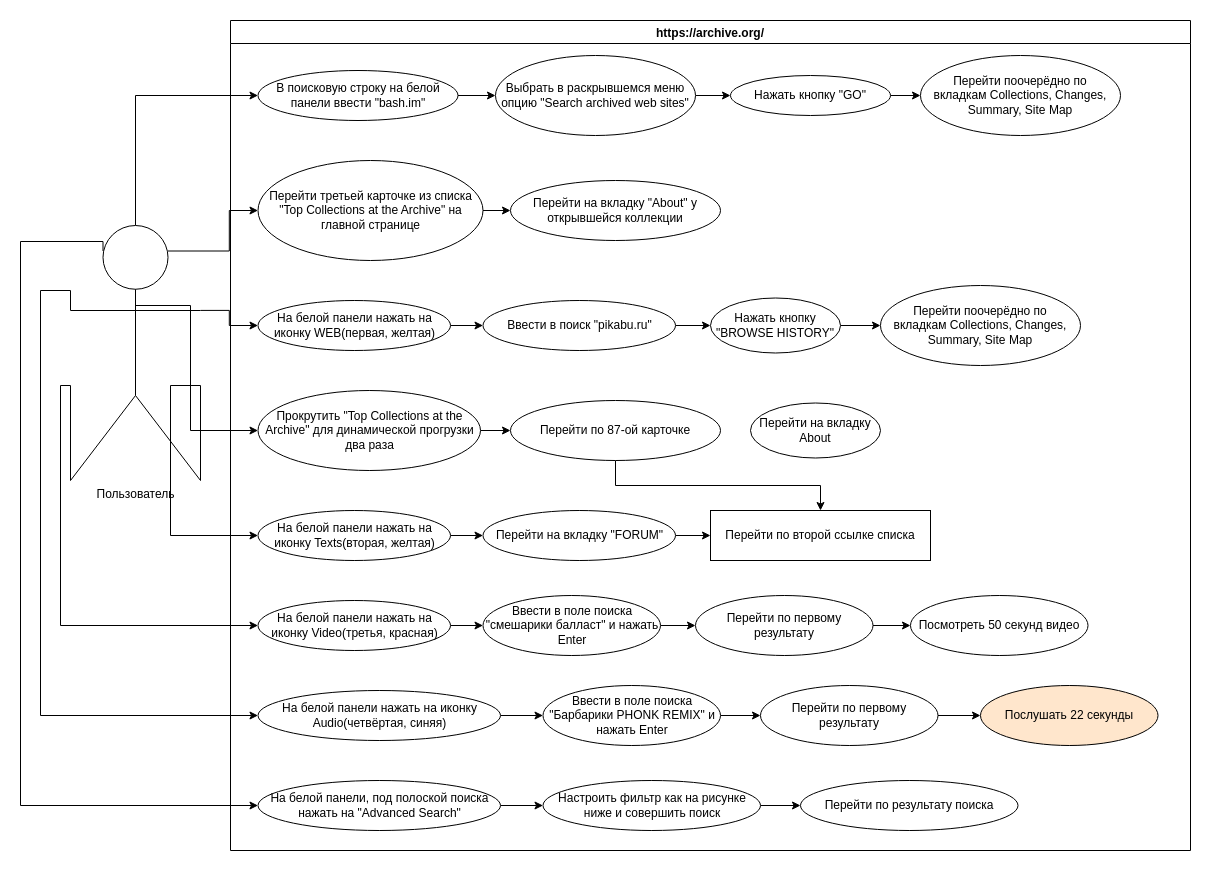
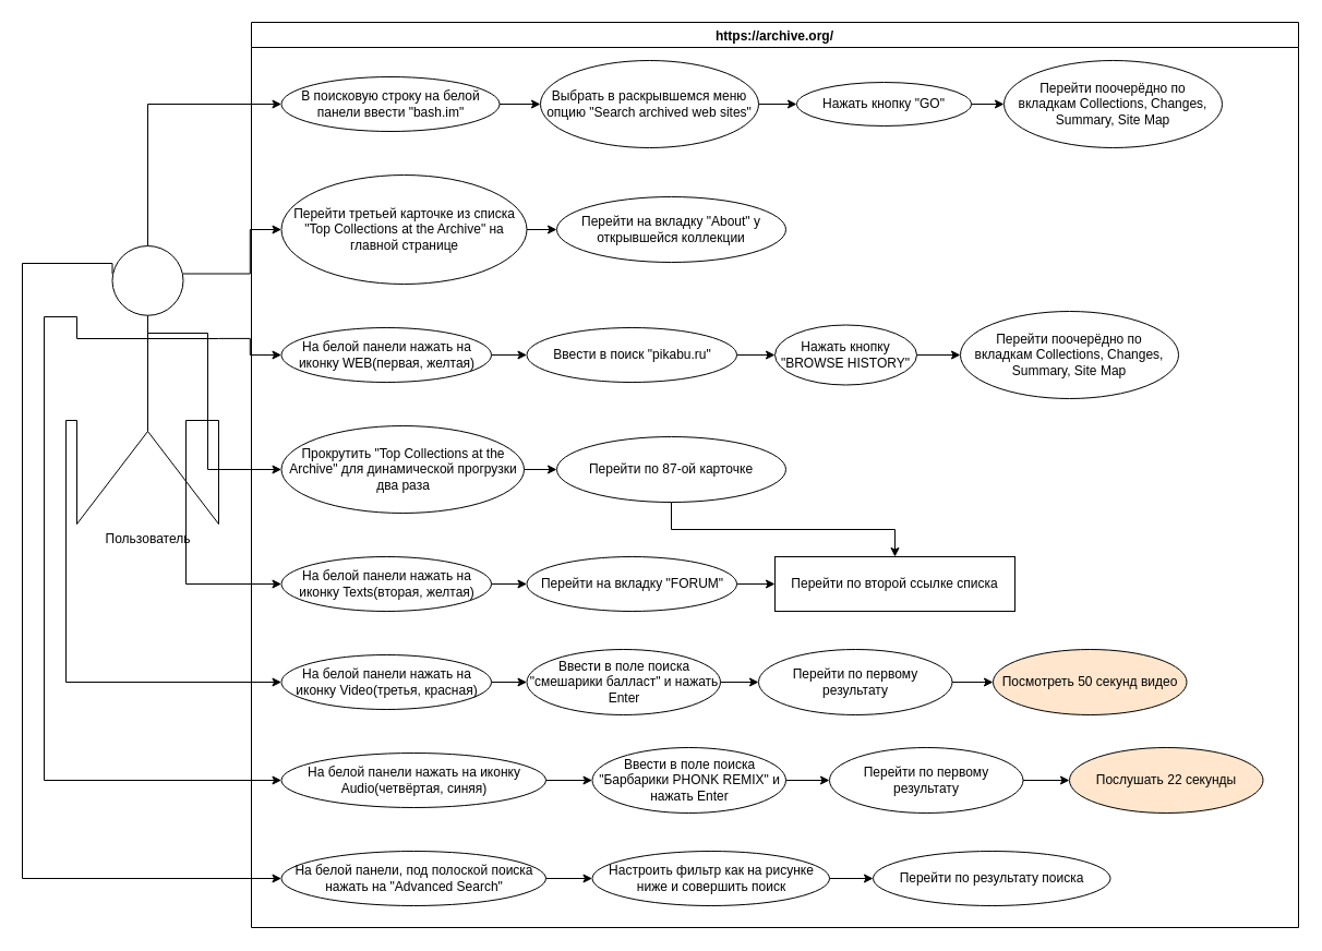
  <mxCell id="0" />
  <mxCell id="1" parent="0" />
  <mxCell id="2" value=" https://archive.org/ " style="swimlane;" parent="1" vertex="1"><mxGeometry x="230" y="20" width="960" height="830" as="geometry"><mxRectangle x="350" y="210" width="150" height="23" as="alternateBounds" /></mxGeometry></mxCell>
  <mxCell id="3" style="edgeStyle=orthogonalEdgeStyle;rounded=0;orthogonalLoop=1;jettySize=auto;html=1;entryX=0;entryY=0.5;entryDx=0;entryDy=0;endArrow=none;endFill=0;" parent="2" edge="1"><mxGeometry relative="1" as="geometry"><mxPoint x="180" y="95" as="sourcePoint" /></mxGeometry></mxCell>
  <mxCell id="4" style="edgeStyle=orthogonalEdgeStyle;rounded=0;orthogonalLoop=1;jettySize=auto;html=1;entryX=0;entryY=0.5;entryDx=0;entryDy=0;endArrow=none;endFill=0;" parent="2" edge="1"><mxGeometry relative="1" as="geometry"><mxPoint x="100" y="120" as="sourcePoint" /></mxGeometry></mxCell>
  <mxCell id="5" style="edgeStyle=orthogonalEdgeStyle;rounded=0;orthogonalLoop=1;jettySize=auto;html=1;entryX=0;entryY=0.5;entryDx=0;entryDy=0;endArrow=none;endFill=0;" parent="2" edge="1"><mxGeometry relative="1" as="geometry"><mxPoint x="374" y="95" as="sourcePoint" /></mxGeometry></mxCell>
  <mxCell id="6" style="edgeStyle=orthogonalEdgeStyle;rounded=0;orthogonalLoop=1;jettySize=auto;html=1;entryX=0;entryY=0.5;entryDx=0;entryDy=0;endArrow=none;endFill=0;" parent="2" edge="1"><mxGeometry relative="1" as="geometry"><mxPoint x="400" y="175" as="targetPoint" /></mxGeometry></mxCell>
  <mxCell id="7" style="edgeStyle=orthogonalEdgeStyle;rounded=0;orthogonalLoop=1;jettySize=auto;html=1;entryX=0;entryY=0.5;entryDx=0;entryDy=0;endArrow=none;endFill=0;" parent="2" edge="1"><mxGeometry relative="1" as="geometry"><mxPoint x="190" y="255" as="sourcePoint" /></mxGeometry></mxCell>
  <mxCell id="8" style="edgeStyle=orthogonalEdgeStyle;rounded=0;orthogonalLoop=1;jettySize=auto;html=1;entryX=0;entryY=0.5;entryDx=0;entryDy=0;endArrow=none;endFill=0;" parent="2" edge="1"><mxGeometry relative="1" as="geometry"><mxPoint x="390" y="255" as="sourcePoint" /></mxGeometry></mxCell>
  <mxCell id="9" style="edgeStyle=orthogonalEdgeStyle;rounded=0;orthogonalLoop=1;jettySize=auto;html=1;entryX=0;entryY=0.5;entryDx=0;entryDy=0;endArrow=none;endFill=0;" parent="2" edge="1"><mxGeometry relative="1" as="geometry"><mxPoint x="630" y="255" as="sourcePoint" /></mxGeometry></mxCell>
  <mxCell id="10" style="edgeStyle=orthogonalEdgeStyle;rounded=0;orthogonalLoop=1;jettySize=auto;html=1;entryX=0;entryY=0.5;entryDx=0;entryDy=0;endArrow=none;endFill=0;" parent="2" edge="1"><mxGeometry relative="1" as="geometry"><mxPoint x="185" y="395" as="sourcePoint" /></mxGeometry></mxCell>
  <mxCell id="11" style="edgeStyle=orthogonalEdgeStyle;rounded=0;orthogonalLoop=1;jettySize=auto;html=1;entryX=0;entryY=0.5;entryDx=0;entryDy=0;endArrow=none;endFill=0;" parent="2" edge="1"><mxGeometry relative="1" as="geometry"><mxPoint x="403" y="395" as="sourcePoint" /></mxGeometry></mxCell>
  <mxCell id="12" style="edgeStyle=orthogonalEdgeStyle;rounded=0;orthogonalLoop=1;jettySize=auto;html=1;entryX=0;entryY=0.5;entryDx=0;entryDy=0;endArrow=none;endFill=0;" parent="2" edge="1"><mxGeometry relative="1" as="geometry"><mxPoint x="590" y="395" as="sourcePoint" /></mxGeometry></mxCell>
  <mxCell id="13" style="edgeStyle=orthogonalEdgeStyle;rounded=0;orthogonalLoop=1;jettySize=auto;html=1;exitX=1;exitY=0.5;exitDx=0;exitDy=0;entryX=0;entryY=0.5;entryDx=0;entryDy=0;" parent="2" source="14" target="24" edge="1"><mxGeometry relative="1" as="geometry" /></mxCell>
  <mxCell id="14" value="Перейти третьей карточке из списка &quot;Top Collections at the Archive&quot; на главной странице" style="ellipse;whiteSpace=wrap;html=1;" parent="2" vertex="1"><mxGeometry x="27.5" y="140" width="225" height="100" as="geometry" /></mxCell>
  <mxCell id="15" style="edgeStyle=orthogonalEdgeStyle;rounded=0;orthogonalLoop=1;jettySize=auto;html=1;exitX=1;exitY=0.5;exitDx=0;exitDy=0;entryX=0;entryY=0.5;entryDx=0;entryDy=0;" parent="2" source="16" target="26" edge="1"><mxGeometry relative="1" as="geometry" /></mxCell>
  <mxCell id="16" value="На белой панели нажать на иконку WEB(первая, желтая)" style="ellipse;whiteSpace=wrap;html=1;" parent="2" vertex="1"><mxGeometry x="27.5" y="280" width="192.5" height="50" as="geometry" /></mxCell>
  <mxCell id="17" style="edgeStyle=orthogonalEdgeStyle;rounded=0;orthogonalLoop=1;jettySize=auto;html=1;exitX=1;exitY=0.5;exitDx=0;exitDy=0;entryX=0;entryY=0.5;entryDx=0;entryDy=0;" parent="2" source="18" target="20" edge="1"><mxGeometry relative="1" as="geometry" /></mxCell>
  <mxCell id="18" value="В поисковую строку на белой панели ввести &quot;bash.im&quot;" style="ellipse;whiteSpace=wrap;html=1;" parent="2" vertex="1"><mxGeometry x="27.5" y="50" width="200" height="50" as="geometry" /></mxCell>
  <mxCell id="19" style="edgeStyle=orthogonalEdgeStyle;rounded=0;orthogonalLoop=1;jettySize=auto;html=1;exitX=1;exitY=0.5;exitDx=0;exitDy=0;entryX=0;entryY=0.5;entryDx=0;entryDy=0;" parent="2" source="20" target="22" edge="1"><mxGeometry relative="1" as="geometry" /></mxCell>
  <mxCell id="20" value="Выбрать в раскрывшемся меню опцию &quot;Search archived web sites&quot;" style="ellipse;whiteSpace=wrap;html=1;" parent="2" vertex="1"><mxGeometry x="265" y="35" width="200" height="80" as="geometry" /></mxCell>
  <mxCell id="21" style="edgeStyle=orthogonalEdgeStyle;rounded=0;orthogonalLoop=1;jettySize=auto;html=1;exitX=1;exitY=0.5;exitDx=0;exitDy=0;entryX=0;entryY=0.5;entryDx=0;entryDy=0;" parent="2" source="22" target="23" edge="1"><mxGeometry relative="1" as="geometry" /></mxCell>
  <mxCell id="22" value="Нажать кнопку &quot;GO&quot;" style="ellipse;whiteSpace=wrap;html=1;" parent="2" vertex="1"><mxGeometry x="500" y="55" width="160" height="40" as="geometry" /></mxCell>
  <mxCell id="23" value="Перейти поочерёдно по вкладкам&amp;nbsp;Collections, Changes, Summary, Site Map" style="ellipse;whiteSpace=wrap;html=1;" parent="2" vertex="1"><mxGeometry x="690" y="35" width="200" height="80" as="geometry" /></mxCell>
  <mxCell id="24" value="Перейти на вкладку &quot;About&quot; у открывшейся коллекции" style="ellipse;whiteSpace=wrap;html=1;" parent="2" vertex="1"><mxGeometry x="280" y="160" width="210" height="60" as="geometry" /></mxCell>
  <mxCell id="25" style="edgeStyle=orthogonalEdgeStyle;rounded=0;orthogonalLoop=1;jettySize=auto;html=1;exitX=1;exitY=0.5;exitDx=0;exitDy=0;entryX=0;entryY=0.5;entryDx=0;entryDy=0;" parent="2" source="26" target="28" edge="1"><mxGeometry relative="1" as="geometry" /></mxCell>
  <mxCell id="26" value="Ввести в поиск &quot;pikabu.ru&quot;" style="ellipse;whiteSpace=wrap;html=1;" parent="2" vertex="1"><mxGeometry x="252.5" y="280" width="192.5" height="50" as="geometry" /></mxCell>
  <mxCell id="27" style="edgeStyle=orthogonalEdgeStyle;rounded=0;orthogonalLoop=1;jettySize=auto;html=1;exitX=1;exitY=0.5;exitDx=0;exitDy=0;entryX=0;entryY=0.5;entryDx=0;entryDy=0;" edge="1" parent="2" source="28" target="33"><mxGeometry relative="1" as="geometry" /></mxCell>
  <mxCell id="28" value="Нажать кнопку &quot;BROWSE HISTORY&quot;" style="ellipse;whiteSpace=wrap;html=1;" parent="2" vertex="1"><mxGeometry x="480" y="277.5" width="130" height="55" as="geometry" /></mxCell>
  <mxCell id="29" style="edgeStyle=orthogonalEdgeStyle;rounded=0;orthogonalLoop=1;jettySize=auto;html=1;exitX=1;exitY=0.5;exitDx=0;exitDy=0;entryX=0;entryY=0.5;entryDx=0;entryDy=0;" parent="2" source="30" target="32" edge="1"><mxGeometry relative="1" as="geometry" /></mxCell>
  <mxCell id="30" value="Прокрутить &quot;Top Collections at the Archive&quot; для динамической прогрузки два раза" style="ellipse;whiteSpace=wrap;html=1;" parent="2" vertex="1"><mxGeometry x="27.5" y="370" width="222.5" height="80" as="geometry" /></mxCell>
  <mxCell id="31" style="edgeStyle=orthogonalEdgeStyle;rounded=0;orthogonalLoop=1;jettySize=auto;html=1;" edge="1" parent="2" source="32" target="39"><mxGeometry relative="1" as="geometry" /></mxCell>
  <mxCell id="32" value="Перейти по 87-ой карточке" style="ellipse;whiteSpace=wrap;html=1;" parent="2" vertex="1"><mxGeometry x="280" y="380" width="210" height="60" as="geometry" /></mxCell>
  <mxCell id="33" value="Перейти поочерёдно по вкладкам&amp;nbsp;Collections, Changes, Summary, Site Map" style="ellipse;whiteSpace=wrap;html=1;" vertex="1" parent="2"><mxGeometry x="650" y="265" width="200" height="80" as="geometry" /></mxCell>
- <mxCell id="34" value="Перейти на вкладку About" style="ellipse;whiteSpace=wrap;html=1;" vertex="1" parent="2"><mxGeometry x="520" y="382.5" width="130" height="55" as="geometry" /></mxCell>
  <mxCell id="35" style="edgeStyle=orthogonalEdgeStyle;rounded=0;orthogonalLoop=1;jettySize=auto;html=1;exitX=1;exitY=0.5;exitDx=0;exitDy=0;entryX=0;entryY=0.5;entryDx=0;entryDy=0;" edge="1" parent="2" source="36" target="38"><mxGeometry relative="1" as="geometry" /></mxCell>
  <mxCell id="36" value="На белой панели нажать на иконку Texts(вторая, желтая)" style="ellipse;whiteSpace=wrap;html=1;" vertex="1" parent="2"><mxGeometry x="27.5" y="490" width="192.5" height="50" as="geometry" /></mxCell>
  <mxCell id="37" style="edgeStyle=orthogonalEdgeStyle;rounded=0;orthogonalLoop=1;jettySize=auto;html=1;exitX=1;exitY=0.5;exitDx=0;exitDy=0;entryX=0;entryY=0.5;entryDx=0;entryDy=0;" edge="1" parent="2" source="38" target="39"><mxGeometry relative="1" as="geometry" /></mxCell>
  <mxCell id="38" value="Перейти на вкладку &quot;FORUM&quot;" style="ellipse;whiteSpace=wrap;html=1;" vertex="1" parent="2"><mxGeometry x="252.5" y="490" width="192.5" height="50" as="geometry" /></mxCell>
  <mxCell id="39" value="Перейти по второй ссылке списка" style="whiteSpace=wrap;html=1;rounded=0;" vertex="1" parent="2"><mxGeometry x="480" y="490" width="220" height="50" as="geometry" /></mxCell>
  <mxCell id="40" style="edgeStyle=orthogonalEdgeStyle;rounded=0;orthogonalLoop=1;jettySize=auto;html=1;exitX=1;exitY=0.5;exitDx=0;exitDy=0;entryX=0;entryY=0.5;entryDx=0;entryDy=0;" edge="1" parent="2" source="41" target="43"><mxGeometry relative="1" as="geometry" /></mxCell>
  <mxCell id="41" value="На белой панели нажать на иконку Video(третья, красная)" style="ellipse;whiteSpace=wrap;html=1;" vertex="1" parent="2"><mxGeometry x="27.5" y="580" width="192.5" height="50" as="geometry" /></mxCell>
  <mxCell id="42" style="edgeStyle=orthogonalEdgeStyle;rounded=0;orthogonalLoop=1;jettySize=auto;html=1;entryX=0;entryY=0.5;entryDx=0;entryDy=0;" edge="1" parent="2" source="43" target="45"><mxGeometry relative="1" as="geometry" /></mxCell>
  <mxCell id="43" value="Ввести в поле поиска &quot;смешарики балласт&quot; и нажать Enter" style="ellipse;whiteSpace=wrap;html=1;" vertex="1" parent="2"><mxGeometry x="252.5" y="575" width="177.5" height="60" as="geometry" /></mxCell>
  <mxCell id="44" style="edgeStyle=orthogonalEdgeStyle;rounded=0;orthogonalLoop=1;jettySize=auto;html=1;entryX=0;entryY=0.5;entryDx=0;entryDy=0;" edge="1" parent="2" source="45" target="46"><mxGeometry relative="1" as="geometry" /></mxCell>
  <mxCell id="45" value="Перейти по первому результату" style="ellipse;whiteSpace=wrap;html=1;" vertex="1" parent="2"><mxGeometry x="465" y="575" width="177.5" height="60" as="geometry" /></mxCell>
- <mxCell id="46" value="Посмотреть 50 секунд видео" style="ellipse;whiteSpace=wrap;html=1;" vertex="1" parent="2"><mxGeometry x="680" y="575" width="177.5" height="60" as="geometry" /></mxCell>
+ <mxCell id="46" value="Посмотреть 50 секунд видео" style="ellipse;whiteSpace=wrap;html=1;fillColor=#ffe6cc;" vertex="1" parent="2"><mxGeometry x="680" y="575" width="177.5" height="60" as="geometry" /></mxCell>
  <mxCell id="47" style="edgeStyle=orthogonalEdgeStyle;rounded=0;orthogonalLoop=1;jettySize=auto;html=1;exitX=1;exitY=0.5;exitDx=0;exitDy=0;entryX=0;entryY=0.5;entryDx=0;entryDy=0;" edge="1" parent="2" source="48" target="50"><mxGeometry relative="1" as="geometry" /></mxCell>
  <mxCell id="48" value="На белой панели нажать на иконку Audio(четвёртая, синяя)" style="ellipse;whiteSpace=wrap;html=1;" vertex="1" parent="2"><mxGeometry x="27.5" y="670" width="242.5" height="50" as="geometry" /></mxCell>
  <mxCell id="49" style="edgeStyle=orthogonalEdgeStyle;rounded=0;orthogonalLoop=1;jettySize=auto;html=1;exitX=1;exitY=0.5;exitDx=0;exitDy=0;" edge="1" parent="2" source="50" target="52"><mxGeometry relative="1" as="geometry" /></mxCell>
  <mxCell id="50" value="Ввести в поле поиска &quot;Барбарики PHONK REMIX&quot; и нажать Enter" style="ellipse;whiteSpace=wrap;html=1;" vertex="1" parent="2"><mxGeometry x="312.5" y="665" width="177.5" height="60" as="geometry" /></mxCell>
  <mxCell id="51" style="edgeStyle=orthogonalEdgeStyle;rounded=0;orthogonalLoop=1;jettySize=auto;html=1;exitX=1;exitY=0.5;exitDx=0;exitDy=0;entryX=0;entryY=0.5;entryDx=0;entryDy=0;" edge="1" parent="2" source="52" target="53"><mxGeometry relative="1" as="geometry" /></mxCell>
  <mxCell id="52" value="Перейти по первому результату" style="ellipse;whiteSpace=wrap;html=1;" vertex="1" parent="2"><mxGeometry x="530" y="665" width="177.5" height="60" as="geometry" /></mxCell>
  <mxCell id="53" value="Послушать 22 секунды" style="ellipse;whiteSpace=wrap;html=1;fillColor=#ffe6cc;" vertex="1" parent="2"><mxGeometry x="750" y="665" width="177.5" height="60" as="geometry" /></mxCell>
  <mxCell id="54" style="edgeStyle=orthogonalEdgeStyle;rounded=0;orthogonalLoop=1;jettySize=auto;html=1;exitX=1;exitY=0.5;exitDx=0;exitDy=0;entryX=0;entryY=0.5;entryDx=0;entryDy=0;" edge="1" parent="2" source="55" target="57"><mxGeometry relative="1" as="geometry" /></mxCell>
  <mxCell id="55" value="На белой панели, под полоской поиска нажать на &quot;Advanced Search&quot;" style="ellipse;whiteSpace=wrap;html=1;" vertex="1" parent="2"><mxGeometry x="27.5" y="760" width="242.5" height="50" as="geometry" /></mxCell>
  <mxCell id="56" style="edgeStyle=orthogonalEdgeStyle;rounded=0;orthogonalLoop=1;jettySize=auto;html=1;exitX=1;exitY=0.5;exitDx=0;exitDy=0;entryX=0;entryY=0.5;entryDx=0;entryDy=0;" edge="1" parent="2" source="57" target="58"><mxGeometry relative="1" as="geometry" /></mxCell>
  <mxCell id="57" value="Настроить фильтр как на рисунке ниже и совершить поиск" style="ellipse;whiteSpace=wrap;html=1;" vertex="1" parent="2"><mxGeometry x="312.5" y="760" width="217.5" height="50" as="geometry" /></mxCell>
  <mxCell id="58" value="Перейти по результату поиска" style="ellipse;whiteSpace=wrap;html=1;" vertex="1" parent="2"><mxGeometry x="570" y="760" width="217.5" height="50" as="geometry" /></mxCell>
  <mxCell id="59" style="edgeStyle=orthogonalEdgeStyle;rounded=0;orthogonalLoop=1;jettySize=auto;html=1;exitX=0.5;exitY=0;exitDx=0;exitDy=0;exitPerimeter=0;entryX=0;entryY=0.5;entryDx=0;entryDy=0;" parent="1" source="67" target="18" edge="1"><mxGeometry relative="1" as="geometry" /></mxCell>
  <mxCell id="60" style="edgeStyle=orthogonalEdgeStyle;rounded=0;orthogonalLoop=1;jettySize=auto;html=1;exitX=0.75;exitY=0.1;exitDx=0;exitDy=0;exitPerimeter=0;entryX=0;entryY=0.5;entryDx=0;entryDy=0;" parent="1" source="67" target="14" edge="1"><mxGeometry relative="1" as="geometry" /></mxCell>
  <mxCell id="61" style="edgeStyle=orthogonalEdgeStyle;rounded=0;orthogonalLoop=1;jettySize=auto;html=1;exitX=1;exitY=0.333;exitDx=0;exitDy=0;exitPerimeter=0;entryX=0;entryY=0.5;entryDx=0;entryDy=0;" parent="1" source="67" target="16" edge="1"><mxGeometry relative="1" as="geometry" /></mxCell>
  <mxCell id="62" style="edgeStyle=orthogonalEdgeStyle;rounded=0;orthogonalLoop=1;jettySize=auto;html=1;exitX=0.5;exitY=0.5;exitDx=0;exitDy=0;exitPerimeter=0;entryX=0;entryY=0.5;entryDx=0;entryDy=0;" parent="1" source="67" target="30" edge="1"><mxGeometry relative="1" as="geometry"><Array as="points"><mxPoint x="190" y="305" /><mxPoint x="190" y="430" /></Array></mxGeometry></mxCell>
  <mxCell id="63" style="edgeStyle=orthogonalEdgeStyle;rounded=0;orthogonalLoop=1;jettySize=auto;html=1;exitX=1;exitY=1;exitDx=0;exitDy=0;exitPerimeter=0;entryX=0;entryY=0.5;entryDx=0;entryDy=0;" edge="1" parent="1" source="67" target="36"><mxGeometry relative="1" as="geometry"><Array as="points"><mxPoint x="170" y="385" /><mxPoint x="170" y="535" /></Array></mxGeometry></mxCell>
  <mxCell id="64" style="edgeStyle=orthogonalEdgeStyle;rounded=0;orthogonalLoop=1;jettySize=auto;html=1;exitX=0;exitY=1;exitDx=0;exitDy=0;exitPerimeter=0;entryX=0;entryY=0.5;entryDx=0;entryDy=0;" edge="1" parent="1" source="67" target="41"><mxGeometry relative="1" as="geometry"><Array as="points"><mxPoint x="60" y="385" /><mxPoint x="60" y="625" /></Array></mxGeometry></mxCell>
  <mxCell id="65" style="edgeStyle=orthogonalEdgeStyle;rounded=0;orthogonalLoop=1;jettySize=auto;html=1;exitX=0;exitY=0.333;exitDx=0;exitDy=0;exitPerimeter=0;entryX=0;entryY=0.5;entryDx=0;entryDy=0;" edge="1" parent="1" source="67" target="48"><mxGeometry relative="1" as="geometry"><Array as="points"><mxPoint x="70" y="290" /><mxPoint x="40" y="290" /><mxPoint x="40" y="715" /></Array></mxGeometry></mxCell>
  <mxCell id="66" style="edgeStyle=orthogonalEdgeStyle;rounded=0;orthogonalLoop=1;jettySize=auto;html=1;exitX=0.25;exitY=0.1;exitDx=0;exitDy=0;exitPerimeter=0;entryX=0;entryY=0.5;entryDx=0;entryDy=0;" edge="1" parent="1" source="67" target="55"><mxGeometry relative="1" as="geometry"><Array as="points"><mxPoint x="20" y="241" /><mxPoint x="20" y="805" /></Array></mxGeometry></mxCell>
  <mxCell id="67" value="Пользователь" style="shape=umlActor;verticalLabelPosition=bottom;verticalAlign=top;html=1;outlineConnect=0;" parent="1" vertex="1"><mxGeometry x="70" y="225" width="130" height="255" as="geometry" /></mxCell>
